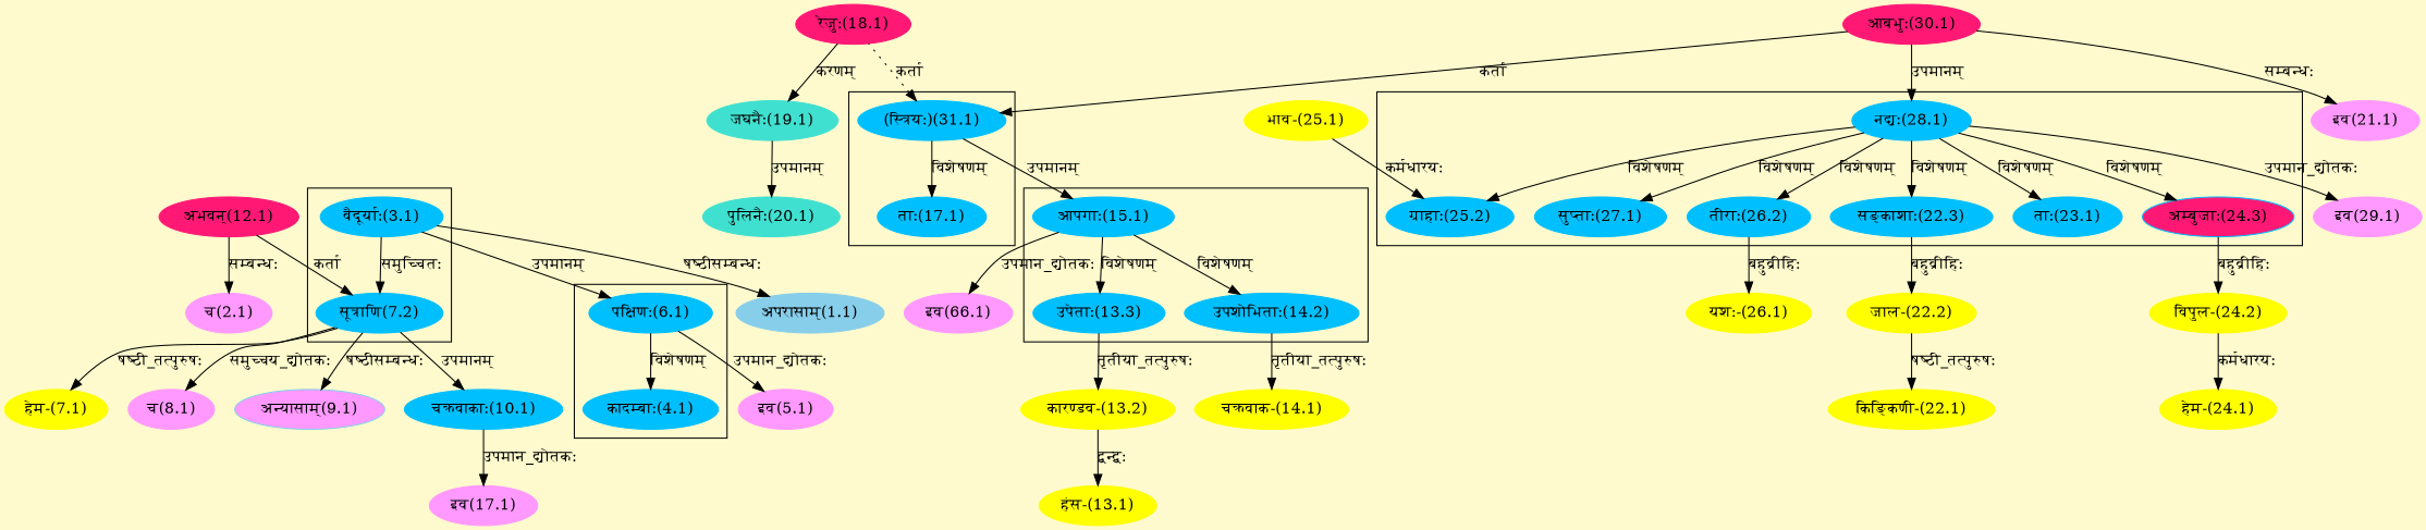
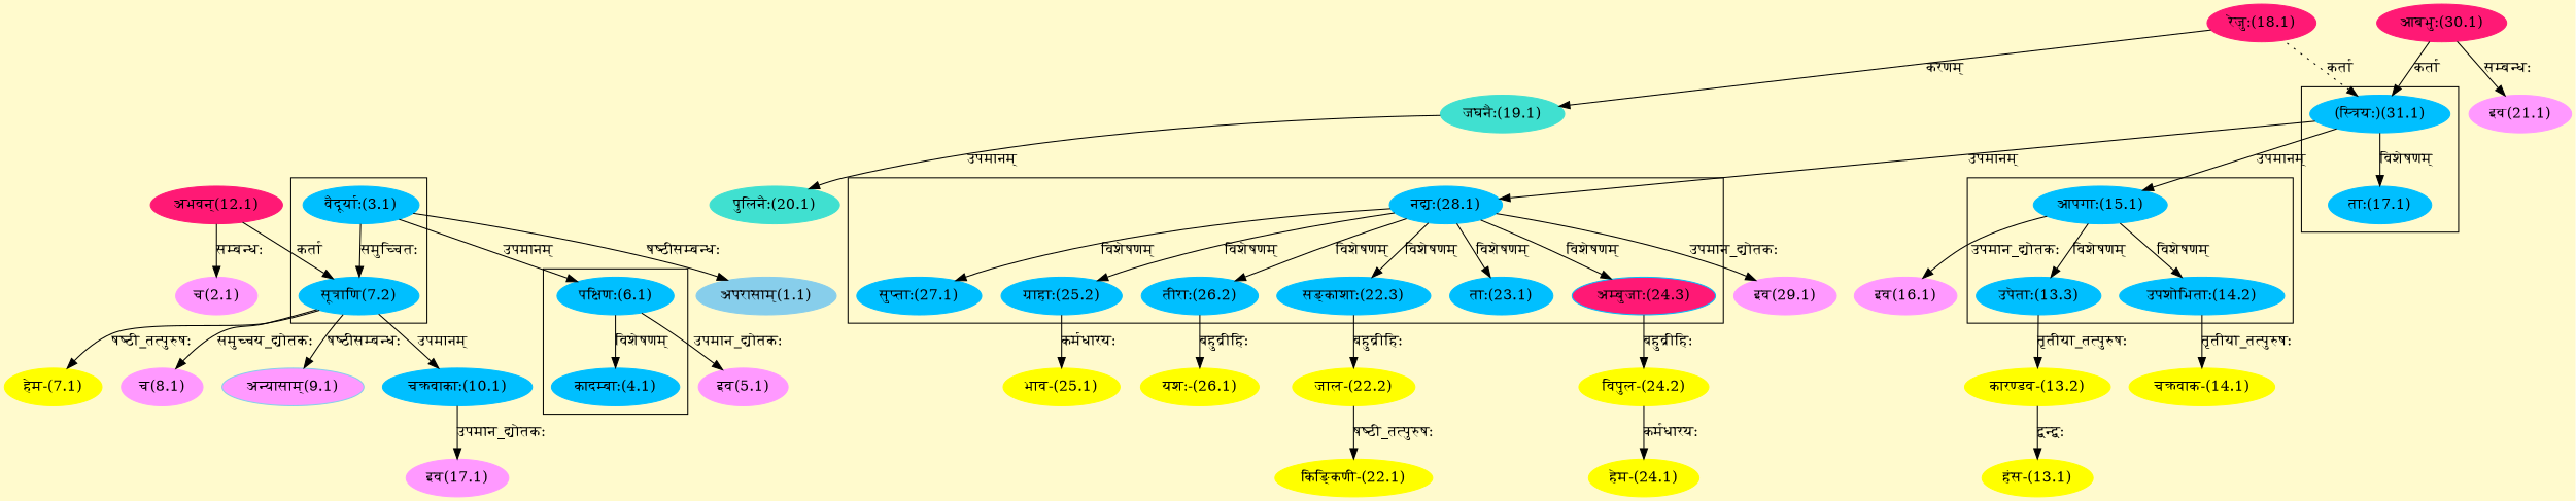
  digraph {
    bgcolor=lemonchiffon1
    compound=true
    rankdir=BT
    node [color="#00BFFF" style=filled]
    edge [dir=back]
    n1 [label="वैदूर्याः(3.1)"]
    n2 [label="सूत्राणि(7.2)"]
    n3 [label="कादम्बाः(4.1)"]
    n4 [label="पक्षिणः(6.1)"]
    n5 [label="उपेताः(13.3)"]
    n6 [label="आपगाः(15.1)"]
    n7 [label="उपशोभिताः(14.2)"]
    n8 [label="ताः(17.1)"]
    n9 [label="(स्त्रियः)(31.1)"]
    n10 [label="सङ्काशाः(22.3)"]
    n11 [label="नद्यः(28.1)"]
    n12 [label="ताः(23.1)"]
    n13 [fillcolor="#FF1975" label="अम्बुजाः(24.3)"]
    n14 [label="ग्राहाः(25.2)"]
    n15 [label="तीराः(26.2)"]
    n16 [label="सुप्ताः(27.1)"]
    n17 [color="#FF1975" label="अभवन्(12.1)"]
    n18 [color="#FF1975" label="रेजुः(18.1)"]
    n19 [color="#FF1975" label="आबभुः(30.1)"]
    n20 [color="#87CEEB" label="अपरासाम्(1.1)"]
    n21 [color="#FF99FF" label="च(2.1)"]
    n22 [color="#FF99FF" label="इव(5.1)"]
    n23 [color="#FFFF00" label="हेम-(7.1)"]
    n24 [color="#FF99FF" label="च(8.1)"]
    n25 [color="#87CEEB" fillcolor="#FF99FF" label="अन्यासाम्(9.1)"]
    n26 [label="चक्रवाकाः(10.1)"]
    n27 [color="#FF99FF" label="इव(17.1)"]
    n28 [color="#FFFF00" label="हंस-(13.1)"]
    n29 [color="#FFFF00" label="कारण्डव-(13.2)"]
    n30 [color="#FFFF00" label="चक्रवाक-(14.1)"]
-   n31 [color="#FF99FF" label="इव(66.1)"]
+   n31 [color="#FF99FF" label="इव(16.1)"]
    n32 [color="#40E0D0" label="जघनैः(19.1)"]
    n33 [color="#40E0D0" label="पुलिनैः(20.1)"]
    n34 [color="#FF99FF" label="इव(21.1)"]
    n35 [color="#FFFF00" label="किङ्किणी-(22.1)"]
    n36 [color="#FFFF00" label="जाल-(22.2)"]
    n37 [color="#FFFF00" label="हेम-(24.1)"]
    n38 [color="#FFFF00" label="विपुल-(24.2)"]
    n39 [color="#FFFF00" label="भाव-(25.1)"]
    n40 [color="#FFFF00" label="यशः-(26.1)"]
    n41 [color="#FF99FF" label="इव(29.1)"]
    subgraph cluster_1 {
      n1
      n2
    }
    subgraph cluster_2 {
      n3
      n4
    }
    subgraph cluster_3 {
      n5
      n6
      n7
    }
    subgraph cluster_4 {
      n8
      n9
    }
    subgraph cluster_5 {
      n10
      n11
      n12
      n13
      n14
      n15
      n16
    }
    n2 -> n1 [label="समुच्चितः"]
    n2 -> n17 [label="कर्ता"]
    n3 -> n4 [label="विशेषणम्"]
    n4 -> n1 [label="उपमानम्"]
    n5 -> n6 [label="विशेषणम्"]
    n6 -> n9 [label="उपमानम्"]
    n7 -> n6 [label="विशेषणम्"]
    n8 -> n9 [label="विशेषणम्"]
    n9 -> n18 [label="कर्ता" style=dotted]
    n9 -> n19 [label="कर्ता"]
    n10 -> n11 [label="विशेषणम्"]
-   n11 -> n19 [label="उपमानम्"]
+   n11 -> n9 [label="उपमानम्"]
    n12 -> n11 [label="विशेषणम्"]
    n13 -> n11 [label="विशेषणम्"]
    n14 -> n11 [label="विशेषणम्"]
    n15 -> n11 [label="विशेषणम्"]
    n16 -> n11 [label="विशेषणम्"]
    n20 -> n1 [label="षष्ठीसम्बन्धः"]
    n21 -> n17 [label="सम्बन्धः"]
    n22 -> n4 [label="उपमान_द्योतकः"]
    n23 -> n2 [label="षष्ठी_तत्पुरुषः"]
    n24 -> n2 [label="समुच्चय_द्योतकः"]
    n25 -> n2 [label="षष्ठीसम्बन्धः"]
    n26 -> n2 [label="उपमानम्"]
    n27 -> n26 [label="उपमान_द्योतकः"]
    n28 -> n29 [label="द्वन्द्वः"]
    n29 -> n5 [label="तृतीया_तत्पुरुषः"]
    n30 -> n7 [label="तृतीया_तत्पुरुषः"]
    n31 -> n6 [label="उपमान_द्योतकः"]
    n32 -> n18 [label="करणम्"]
    n33 -> n32 [label="उपमानम्"]
    n34 -> n19 [label="सम्बन्धः"]
    n35 -> n36 [label="षष्ठी_तत्पुरुषः"]
    n36 -> n10 [label="बहुव्रीहिः"]
    n37 -> n38 [label="कर्मधारयः"]
    n38 -> n13 [label="बहुव्रीहिः"]
-   n14 -> n39 [label="कर्मधारयः"]
+   n39 -> n14 [label="कर्मधारयः"]
    n40 -> n15 [label="बहुव्रीहिः"]
    n41 -> n11 [label="उपमान_द्योतकः"]
  }
